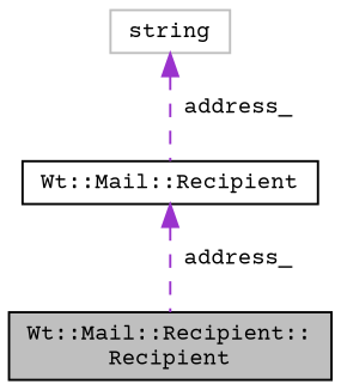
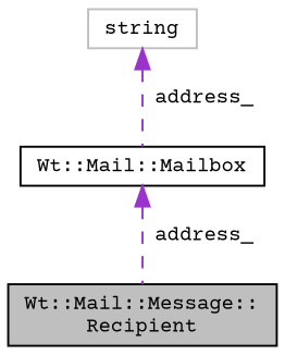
  digraph {
    fontname="Courier Prime"
    node [color=black fillcolor=white fontname="Courier Prime" fontsize=10 shape=record style=filled]
    edge [color=darkorchid3 dir=back fontname="Courier Prime" fontsize=10 labelfontname=Helvetica labelfontsize=10 style=dashed]
-   n1 [fillcolor=grey75 fontcolor=black height=0.2 label="Wt::Mail::Recipient::\lRecipient" width=0.4]
-   n2 [height=0.2 label="Wt::Mail::Recipient" width=0.4]
+   n1 [fillcolor=grey75 fontcolor=black height=0.2 label="Wt::Mail::Message::\lRecipient" width=0.4]
+   n2 [height=0.2 label="Wt::Mail::Mailbox" width=0.4]
    n3 [color=grey75 height=0.2 label=string width=0.4]
    n2 -> n1 [label=" address_"]
    n3 -> n2 [label=" address_"]
  }
